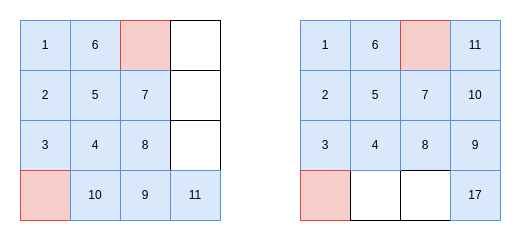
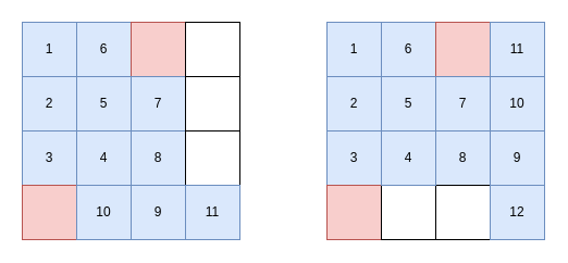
  <mxCell id="0" />
  <mxCell id="1" parent="0" />
  <mxCell id="2" value="1" style="rounded=0;whiteSpace=wrap;html=1;fillColor=#dae8fc;strokeColor=#6c8ebf;" vertex="1" parent="1"><mxGeometry x="20" y="20" width="50" height="50" as="geometry" /></mxCell>
  <mxCell id="3" value="6" style="rounded=0;whiteSpace=wrap;html=1;fillColor=#dae8fc;strokeColor=#6c8ebf;" vertex="1" parent="1"><mxGeometry x="70" y="20" width="50" height="50" as="geometry" /></mxCell>
  <mxCell id="4" value="" style="rounded=0;whiteSpace=wrap;html=1;fillColor=#f8cecc;strokeColor=#b85450;" vertex="1" parent="1"><mxGeometry x="120" y="20" width="50" height="50" as="geometry" /></mxCell>
  <mxCell id="5" value="2" style="rounded=0;whiteSpace=wrap;html=1;fillColor=#dae8fc;strokeColor=#6c8ebf;" vertex="1" parent="1"><mxGeometry x="20" y="70" width="50" height="50" as="geometry" /></mxCell>
  <mxCell id="6" value="5" style="rounded=0;whiteSpace=wrap;html=1;fillColor=#dae8fc;strokeColor=#6c8ebf;" vertex="1" parent="1"><mxGeometry x="70" y="70" width="50" height="50" as="geometry" /></mxCell>
  <mxCell id="7" value="7" style="rounded=0;whiteSpace=wrap;html=1;fillColor=#dae8fc;strokeColor=#6c8ebf;" vertex="1" parent="1"><mxGeometry x="120" y="70" width="50" height="50" as="geometry" /></mxCell>
  <mxCell id="8" value="3" style="rounded=0;whiteSpace=wrap;html=1;fillColor=#dae8fc;strokeColor=#6c8ebf;" vertex="1" parent="1"><mxGeometry x="20" y="120" width="50" height="50" as="geometry" /></mxCell>
  <mxCell id="9" value="8" style="rounded=0;whiteSpace=wrap;html=1;fillColor=#dae8fc;strokeColor=#6c8ebf;" vertex="1" parent="1"><mxGeometry x="120" y="120" width="50" height="50" as="geometry" /></mxCell>
  <mxCell id="10" value="" style="rounded=0;whiteSpace=wrap;html=1;" vertex="1" parent="1"><mxGeometry x="170" y="20" width="50" height="50" as="geometry" /></mxCell>
  <mxCell id="11" value="" style="rounded=0;whiteSpace=wrap;html=1;" vertex="1" parent="1"><mxGeometry x="170" y="70" width="50" height="50" as="geometry" /></mxCell>
  <mxCell id="12" value="" style="rounded=0;whiteSpace=wrap;html=1;" vertex="1" parent="1"><mxGeometry x="170" y="120" width="50" height="50" as="geometry" /></mxCell>
  <mxCell id="13" value="" style="rounded=0;whiteSpace=wrap;html=1;fillColor=#f8cecc;strokeColor=#b85450;" vertex="1" parent="1"><mxGeometry x="20" y="170" width="50" height="50" as="geometry" /></mxCell>
  <mxCell id="14" value="10" style="rounded=0;whiteSpace=wrap;html=1;fillColor=#dae8fc;strokeColor=#6c8ebf;" vertex="1" parent="1"><mxGeometry x="70" y="170" width="50" height="50" as="geometry" /></mxCell>
  <mxCell id="15" value="9" style="rounded=0;whiteSpace=wrap;html=1;fillColor=#dae8fc;strokeColor=#6c8ebf;" vertex="1" parent="1"><mxGeometry x="120" y="170" width="50" height="50" as="geometry" /></mxCell>
  <mxCell id="16" value="11" style="rounded=0;whiteSpace=wrap;html=1;fillColor=#dae8fc;strokeColor=#6c8ebf;" vertex="1" parent="1"><mxGeometry x="170" y="170" width="50" height="50" as="geometry" /></mxCell>
  <mxCell id="17" value="4" style="rounded=0;whiteSpace=wrap;html=1;fillColor=#dae8fc;strokeColor=#6c8ebf;" vertex="1" parent="1"><mxGeometry x="70" y="120" width="50" height="50" as="geometry" /></mxCell>
  <mxCell id="18" value="1" style="rounded=0;whiteSpace=wrap;html=1;fillColor=#dae8fc;strokeColor=#6c8ebf;" vertex="1" parent="1"><mxGeometry x="300" y="20" width="50" height="50" as="geometry" /></mxCell>
  <mxCell id="19" value="6" style="rounded=0;whiteSpace=wrap;html=1;fillColor=#dae8fc;strokeColor=#6c8ebf;" vertex="1" parent="1"><mxGeometry x="350" y="20" width="50" height="50" as="geometry" /></mxCell>
  <mxCell id="20" value="" style="rounded=0;whiteSpace=wrap;html=1;fillColor=#f8cecc;strokeColor=#b85450;" vertex="1" parent="1"><mxGeometry x="400" y="20" width="50" height="50" as="geometry" /></mxCell>
  <mxCell id="21" value="2" style="rounded=0;whiteSpace=wrap;html=1;fillColor=#dae8fc;strokeColor=#6c8ebf;" vertex="1" parent="1"><mxGeometry x="300" y="70" width="50" height="50" as="geometry" /></mxCell>
  <mxCell id="22" value="5" style="rounded=0;whiteSpace=wrap;html=1;fillColor=#dae8fc;strokeColor=#6c8ebf;" vertex="1" parent="1"><mxGeometry x="350" y="70" width="50" height="50" as="geometry" /></mxCell>
  <mxCell id="23" value="7" style="rounded=0;whiteSpace=wrap;html=1;fillColor=#dae8fc;strokeColor=#6c8ebf;" vertex="1" parent="1"><mxGeometry x="400" y="70" width="50" height="50" as="geometry" /></mxCell>
  <mxCell id="24" value="3" style="rounded=0;whiteSpace=wrap;html=1;fillColor=#dae8fc;strokeColor=#6c8ebf;" vertex="1" parent="1"><mxGeometry x="300" y="120" width="50" height="50" as="geometry" /></mxCell>
  <mxCell id="25" value="8" style="rounded=0;whiteSpace=wrap;html=1;fillColor=#dae8fc;strokeColor=#6c8ebf;" vertex="1" parent="1"><mxGeometry x="400" y="120" width="50" height="50" as="geometry" /></mxCell>
  <mxCell id="26" value="11" style="rounded=0;whiteSpace=wrap;html=1;fillColor=#dae8fc;strokeColor=#6c8ebf;" vertex="1" parent="1"><mxGeometry x="450" y="20" width="50" height="50" as="geometry" /></mxCell>
  <mxCell id="27" value="10" style="rounded=0;whiteSpace=wrap;html=1;fillColor=#dae8fc;strokeColor=#6c8ebf;" vertex="1" parent="1"><mxGeometry x="450" y="70" width="50" height="50" as="geometry" /></mxCell>
  <mxCell id="28" value="9" style="rounded=0;whiteSpace=wrap;html=1;fillColor=#dae8fc;strokeColor=#6c8ebf;" vertex="1" parent="1"><mxGeometry x="450" y="120" width="50" height="50" as="geometry" /></mxCell>
  <mxCell id="29" value="" style="rounded=0;whiteSpace=wrap;html=1;fillColor=#f8cecc;strokeColor=#b85450;" vertex="1" parent="1"><mxGeometry x="300" y="170" width="50" height="50" as="geometry" /></mxCell>
  <mxCell id="30" value="" style="rounded=0;whiteSpace=wrap;html=1;" vertex="1" parent="1"><mxGeometry x="350" y="170" width="50" height="50" as="geometry" /></mxCell>
  <mxCell id="31" value="" style="rounded=0;whiteSpace=wrap;html=1;" vertex="1" parent="1"><mxGeometry x="400" y="170" width="50" height="50" as="geometry" /></mxCell>
- <mxCell id="32" value="17" style="rounded=0;whiteSpace=wrap;html=1;fillColor=#dae8fc;strokeColor=#6c8ebf;" vertex="1" parent="1"><mxGeometry x="450" y="170" width="50" height="50" as="geometry" /></mxCell>
+ <mxCell id="32" value="12" style="rounded=0;whiteSpace=wrap;html=1;fillColor=#dae8fc;strokeColor=#6c8ebf;" vertex="1" parent="1"><mxGeometry x="450" y="170" width="50" height="50" as="geometry" /></mxCell>
  <mxCell id="33" value="4" style="rounded=0;whiteSpace=wrap;html=1;fillColor=#dae8fc;strokeColor=#6c8ebf;" vertex="1" parent="1"><mxGeometry x="350" y="120" width="50" height="50" as="geometry" /></mxCell>
